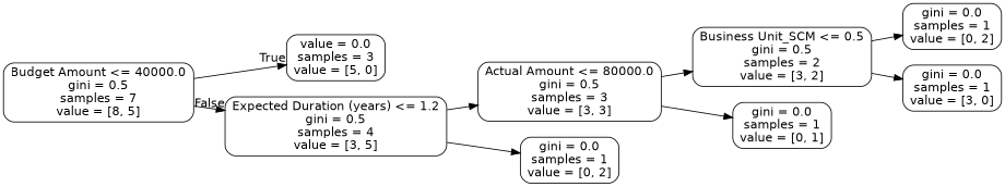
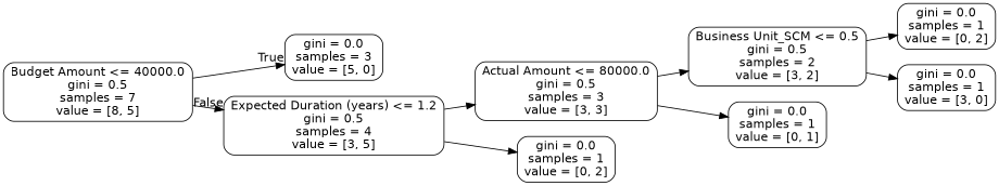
  digraph {
    rankdir=LR
    node [color=black fontname=helvetica shape=box style=rounded]
    edge [fontname=helvetica]
    n1 [label="Budget Amount <= 40000.0\ngini = 0.5\nsamples = 7\nvalue = [8, 5]"]
-   n2 [label="value = 0.0\nsamples = 3\nvalue = [5, 0]"]
+   n2 [label="gini = 0.0\nsamples = 3\nvalue = [5, 0]"]
    n3 [label="Expected Duration (years) <= 1.2\ngini = 0.5\nsamples = 4\nvalue = [3, 5]"]
    n4 [label="Actual Amount <= 80000.0\ngini = 0.5\nsamples = 3\nvalue = [3, 3]"]
    n5 [label="gini = 0.0\nsamples = 1\nvalue = [0, 2]"]
    n6 [label="Business Unit_SCM <= 0.5\ngini = 0.5\nsamples = 2\nvalue = [3, 2]"]
    n7 [label="gini = 0.0\nsamples = 1\nvalue = [0, 1]"]
    n8 [label="gini = 0.0\nsamples = 1\nvalue = [0, 2]"]
    n9 [label="gini = 0.0\nsamples = 1\nvalue = [3, 0]"]
    n1 -> n2 [headlabel=True labelangle=45 labeldistance=2.5]
    n1 -> n3 [headlabel=False labelangle=-45 labeldistance=2.5]
    n3 -> n4
    n3 -> n5
    n4 -> n6
    n4 -> n7
    n6 -> n8
    n6 -> n9
  }
